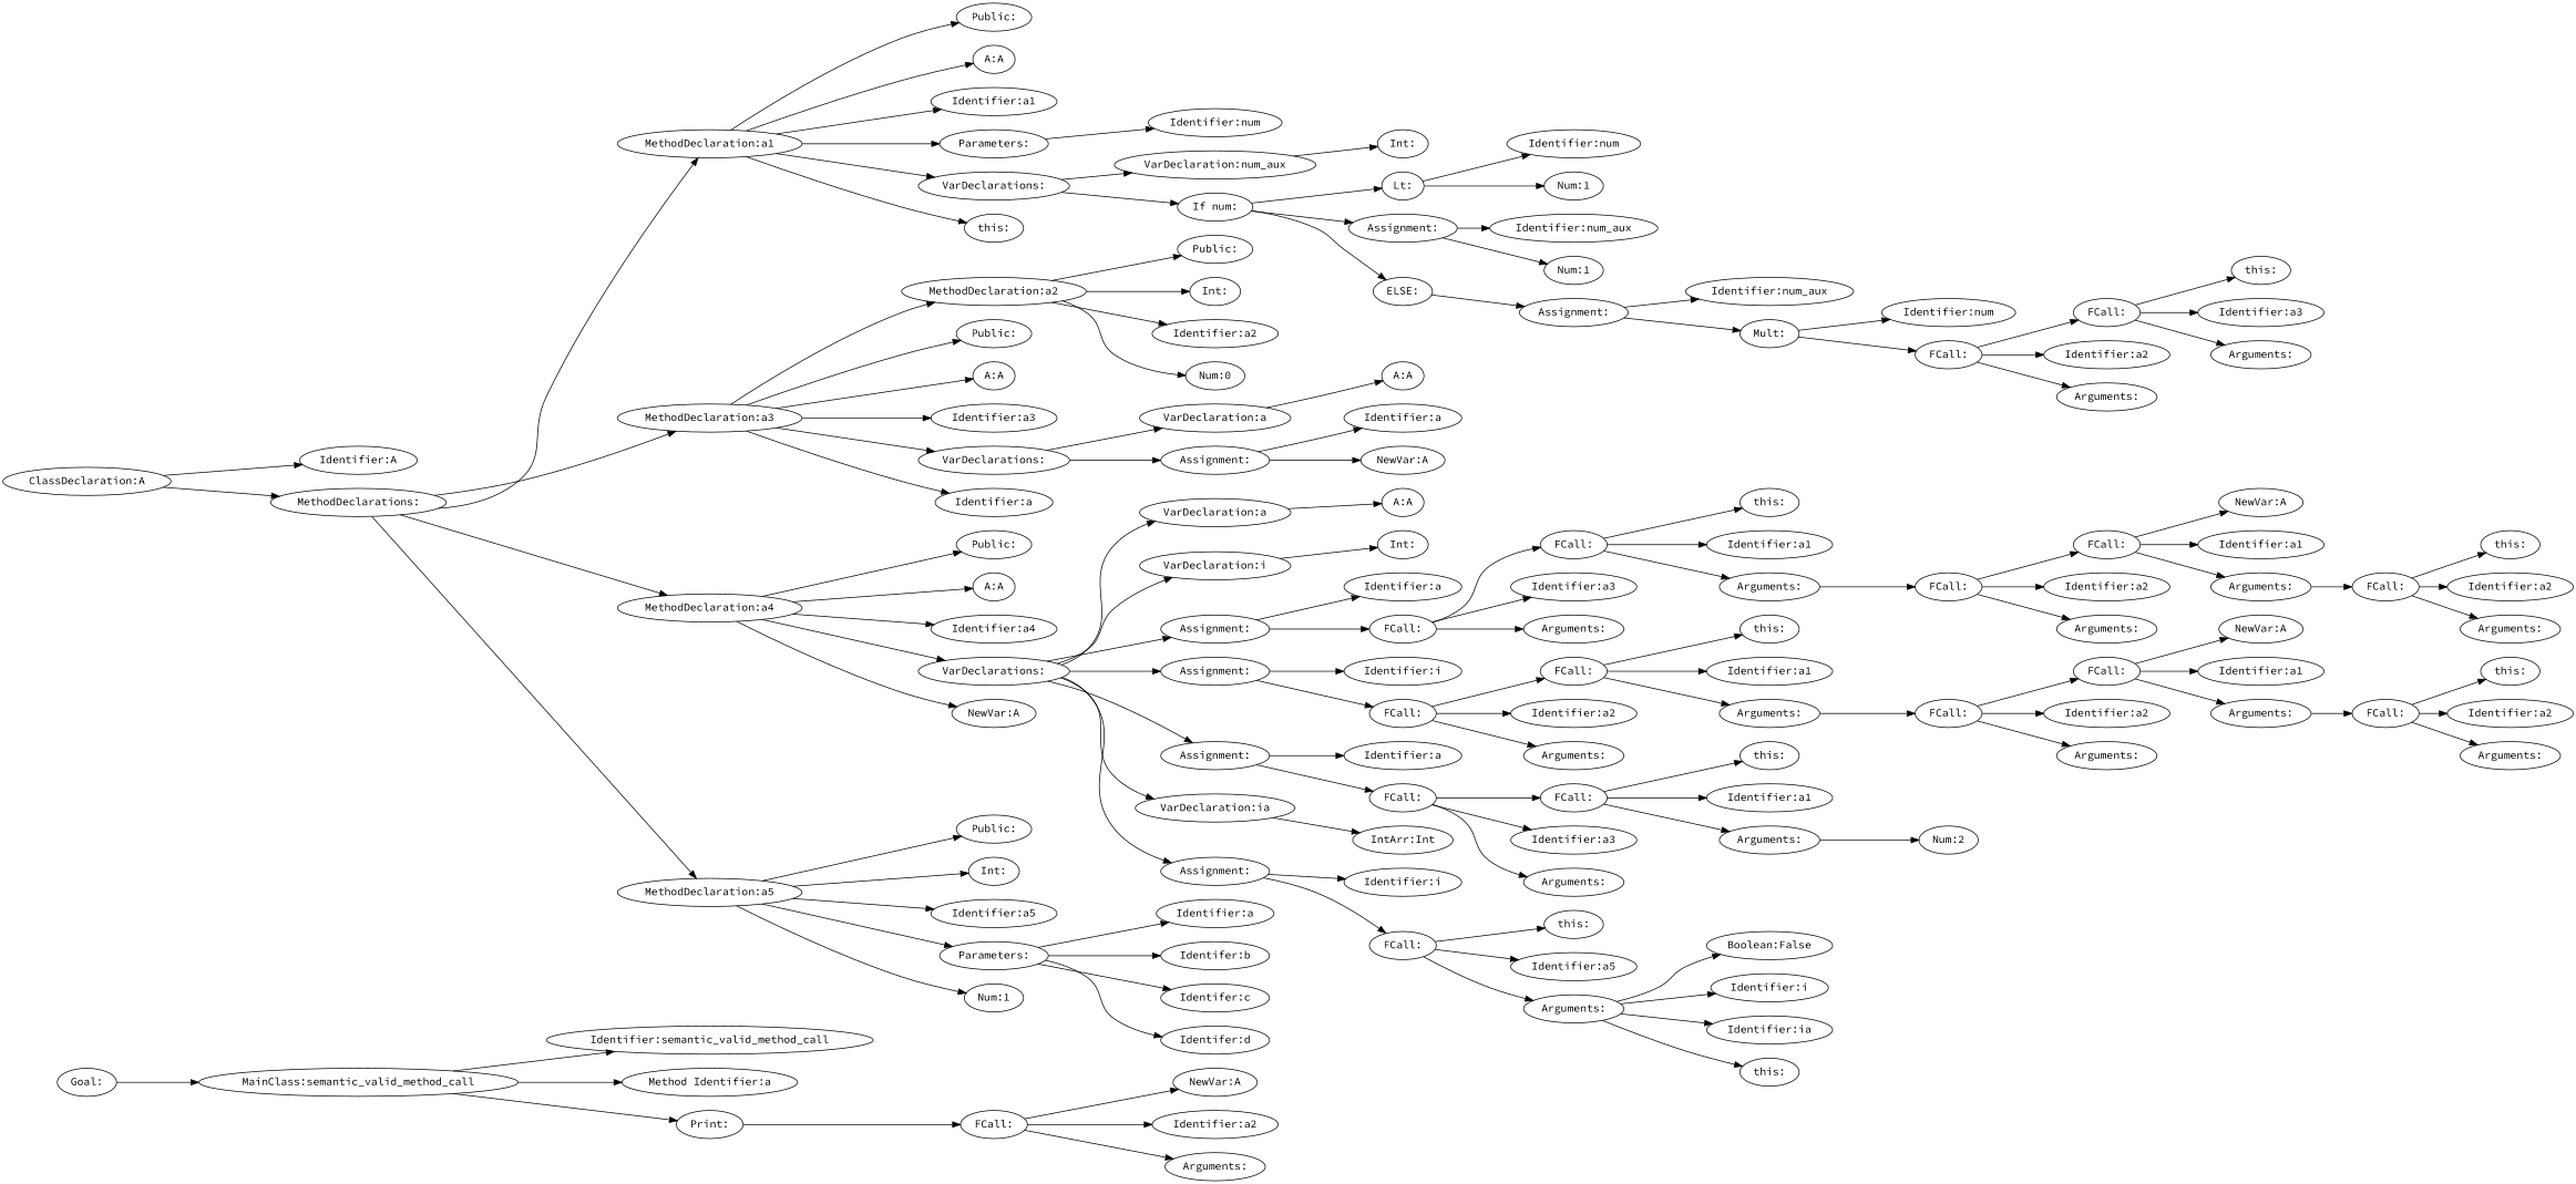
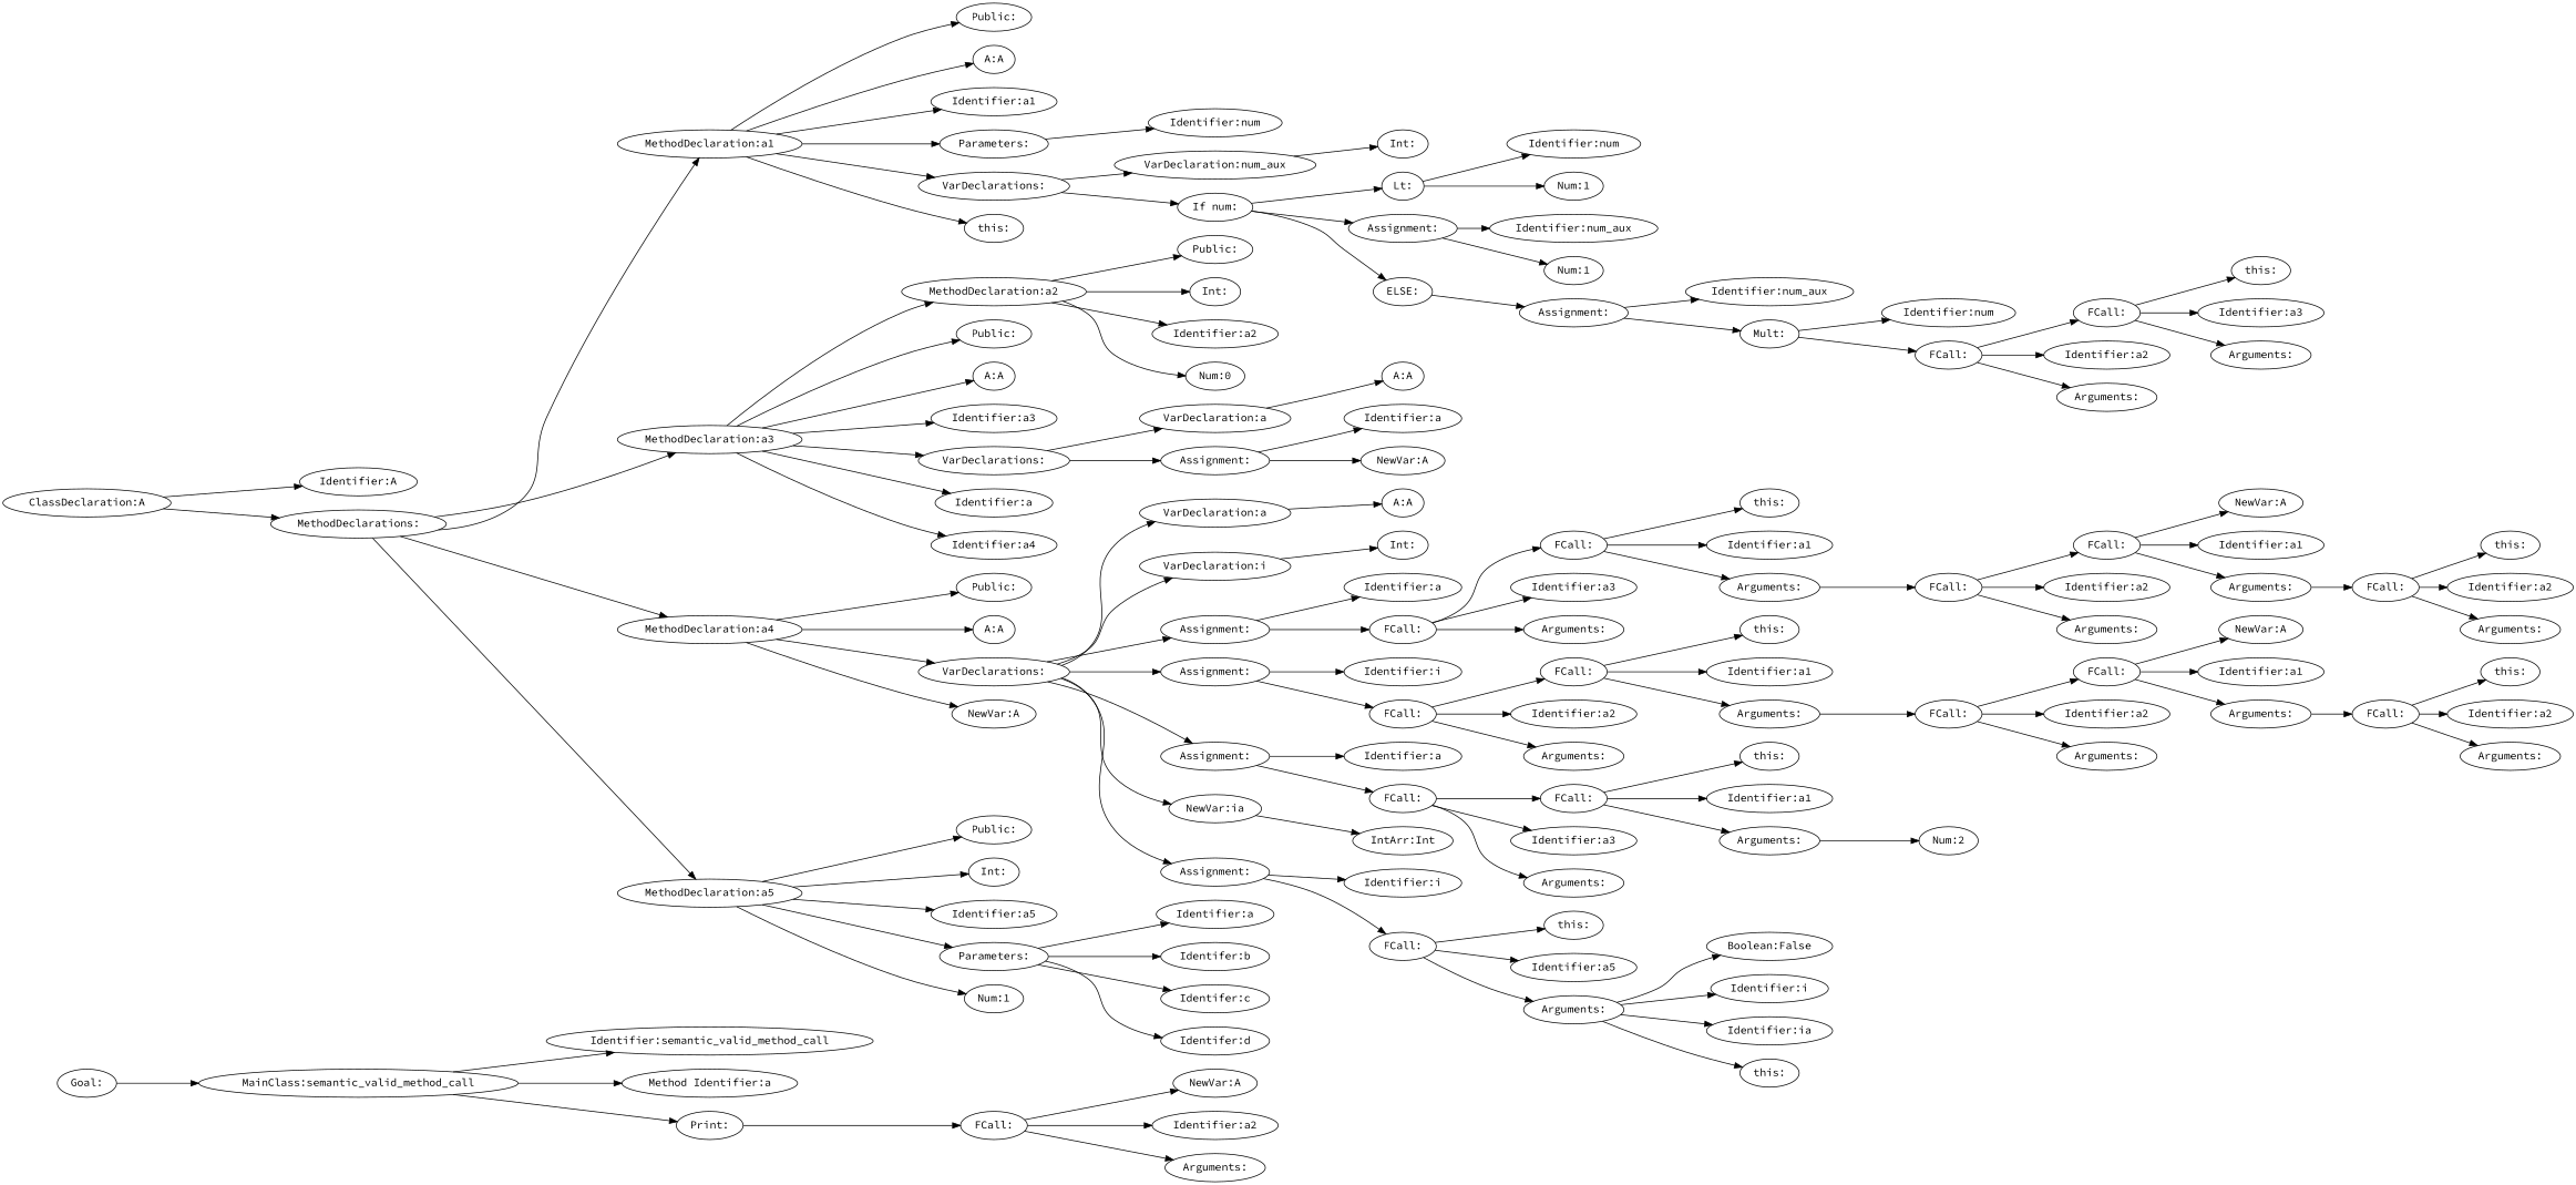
  digraph {
    fontname="Source Code Pro"
    rankdir=LR
    node [fontname="Source Code Pro"]
    edge [fontname="Source Code Pro"]
    n1 [label="Goal:"]
    n2 [label="MainClass:semantic_valid_method_call"]
    n3 [label="Identifier:semantic_valid_method_call"]
    n4 [label="Method Identifier:a"]
    n5 [label="Print:"]
    n6 [label="ClassDeclaration:A"]
    n7 [label="Identifier:A"]
    n8 [label="MethodDeclarations:"]
    n9 [label="FCall:"]
    n10 [label="NewVar:A"]
    n11 [label="Identifier:a2"]
    n12 [label="Arguments:"]
    n13 [label="MethodDeclaration:a1"]
    n14 [label="MethodDeclaration:a3"]
    n15 [label="MethodDeclaration:a4"]
    n16 [label="MethodDeclaration:a5"]
    n17 [label="Public:"]
    n18 [label="A:A"]
    n19 [label="Identifier:a1"]
    n20 [label="Parameters:"]
    n21 [label="VarDeclarations:"]
    n22 [label="this:"]
    n23 [label="MethodDeclaration:a2"]
    n24 [label="Public:"]
    n25 [label="Int:"]
    n26 [label="Identifier:a2"]
    n27 [label="Num:0"]
    n28 [label="Public:"]
    n29 [label="A:A"]
    n30 [label="Identifier:a3"]
    n31 [label="VarDeclarations:"]
    n32 [label="Identifier:a"]
    n33 [label="Public:"]
    n34 [label="A:A"]
    n35 [label="Identifier:a4"]
    n36 [label="VarDeclarations:"]
    n37 [label="NewVar:A"]
    n38 [label="Public:"]
    n39 [label="Int:"]
    n40 [label="Identifier:a5"]
    n41 [label="Parameters:"]
    n42 [label="Num:1"]
    n43 [label="Identifier:num"]
    n44 [label="VarDeclaration:num_aux"]
    n45 [label="If num:"]
    n46 [label="Int:"]
    n47 [label="Lt:"]
    n48 [label="Assignment:"]
    n49 [label="ELSE:"]
    n50 [label="Identifier:num"]
    n51 [label="Num:1"]
    n52 [label="Identifier:num_aux"]
    n53 [label="Num:1"]
    n54 [label="Assignment:"]
    n55 [label="Identifier:num_aux"]
    n56 [label="Mult:"]
    n57 [label="Identifier:num"]
    n58 [label="FCall:"]
    n59 [label="FCall:"]
    n60 [label="Identifier:a2"]
    n61 [label="Arguments:"]
    n62 [label="this:"]
    n63 [label="Identifier:a3"]
    n64 [label="Arguments:"]
    n65 [label="VarDeclaration:a"]
    n66 [label="Assignment:"]
    n67 [label="A:A"]
    n68 [label="Identifier:a"]
    n69 [label="NewVar:A"]
    n70 [label="VarDeclaration:a"]
    n71 [label="VarDeclaration:i"]
    n72 [label="Assignment:"]
    n73 [label="Assignment:"]
    n74 [label="Assignment:"]
-   n75 [label="VarDeclaration:ia"]
+   n75 [label="NewVar:ia"]
    n76 [label="Assignment:"]
    n77 [label="A:A"]
    n78 [label="Int:"]
    n79 [label="Identifier:a"]
    n80 [label="FCall:"]
    n81 [label="Identifier:i"]
    n82 [label="FCall:"]
    n83 [label="Identifier:a"]
    n84 [label="FCall:"]
    n85 [label="IntArr:Int"]
    n86 [label="Identifier:i"]
    n87 [label="FCall:"]
    n88 [label="FCall:"]
    n89 [label="Identifier:a3"]
    n90 [label="Arguments:"]
    n91 [label="this:"]
    n92 [label="Identifier:a1"]
    n93 [label="Arguments:"]
    n94 [label="FCall:"]
    n95 [label="FCall:"]
    n96 [label="Identifier:a2"]
    n97 [label="Arguments:"]
    n98 [label="NewVar:A"]
    n99 [label="Identifier:a1"]
    n100 [label="Arguments:"]
    n101 [label="FCall:"]
    n102 [label="this:"]
    n103 [label="Identifier:a2"]
    n104 [label="Arguments:"]
    n105 [label="FCall:"]
    n106 [label="Identifier:a2"]
    n107 [label="Arguments:"]
    n108 [label="this:"]
    n109 [label="Identifier:a1"]
    n110 [label="Arguments:"]
    n111 [label="FCall:"]
    n112 [label="FCall:"]
    n113 [label="Identifier:a2"]
    n114 [label="Arguments:"]
    n115 [label="NewVar:A"]
    n116 [label="Identifier:a1"]
    n117 [label="Arguments:"]
    n118 [label="FCall:"]
    n119 [label="this:"]
    n120 [label="Identifier:a2"]
    n121 [label="Arguments:"]
    n122 [label="FCall:"]
    n123 [label="Identifier:a3"]
    n124 [label="Arguments:"]
    n125 [label="this:"]
    n126 [label="Identifier:a1"]
    n127 [label="Arguments:"]
    n128 [label="Num:2"]
    n129 [label="this:"]
    n130 [label="Identifier:a5"]
    n131 [label="Arguments:"]
    n132 [label="Boolean:False"]
    n133 [label="Identifier:i"]
    n134 [label="Identifier:ia"]
    n135 [label="this:"]
    n136 [label="Identifier:a"]
    n137 [label="Identifer:b"]
    n138 [label="Identifer:c"]
    n139 [label="Identifer:d"]
    n1 -> n2
    n2 -> n3
    n2 -> n4
    n2 -> n5
    n5 -> n9
    n6 -> n7
    n6 -> n8
    n8 -> n13
    n8 -> n14
    n8 -> n15
    n8 -> n16
    n9 -> n10
    n9 -> n11
    n9 -> n12
    n13 -> n17
    n13 -> n18
    n13 -> n19
    n13 -> n20
    n13 -> n21
    n13 -> n22
    n14 -> n23
    n14 -> n28
    n14 -> n29
    n14 -> n30
    n14 -> n31
    n14 -> n32
    n15 -> n33
    n15 -> n34
-   n15 -> n35
+   n14 -> n35
    n15 -> n36
    n15 -> n37
    n16 -> n38
    n16 -> n39
    n16 -> n40
    n16 -> n41
    n16 -> n42
    n20 -> n43
    n21 -> n44
    n21 -> n45
    n23 -> n24
    n23 -> n25
    n23 -> n26
    n23 -> n27
    n31 -> n65
    n31 -> n66
    n36 -> n70
    n36 -> n71
    n36 -> n72
    n36 -> n73
    n36 -> n74
    n36 -> n75
    n36 -> n76
    n41 -> n136
    n41 -> n137
    n41 -> n138
    n41 -> n139
    n44 -> n46
    n45 -> n47
    n45 -> n48
    n45 -> n49
    n47 -> n50
    n47 -> n51
    n48 -> n52
    n48 -> n53
    n49 -> n54
    n54 -> n55
    n54 -> n56
    n56 -> n57
    n56 -> n58
    n58 -> n59
    n58 -> n60
    n58 -> n61
    n59 -> n62
    n59 -> n63
    n59 -> n64
    n65 -> n67
    n66 -> n68
    n66 -> n69
    n70 -> n77
    n71 -> n78
    n72 -> n79
    n72 -> n80
    n73 -> n81
    n73 -> n82
    n74 -> n83
    n74 -> n84
    n75 -> n85
    n76 -> n86
    n76 -> n87
    n80 -> n88
    n80 -> n89
    n80 -> n90
    n82 -> n105
    n82 -> n106
    n82 -> n107
    n84 -> n122
    n84 -> n123
    n84 -> n124
    n87 -> n129
    n87 -> n130
    n87 -> n131
    n88 -> n91
    n88 -> n92
    n88 -> n93
    n93 -> n94
    n94 -> n95
    n94 -> n96
    n94 -> n97
    n95 -> n98
    n95 -> n99
    n95 -> n100
    n100 -> n101
    n101 -> n102
    n101 -> n103
    n101 -> n104
    n105 -> n108
    n105 -> n109
    n105 -> n110
    n110 -> n111
    n111 -> n112
    n111 -> n113
    n111 -> n114
    n112 -> n115
    n112 -> n116
    n112 -> n117
    n117 -> n118
    n118 -> n119
    n118 -> n120
    n118 -> n121
    n122 -> n125
    n122 -> n126
    n122 -> n127
    n127 -> n128
    n131 -> n132
    n131 -> n133
    n131 -> n134
    n131 -> n135
  }
